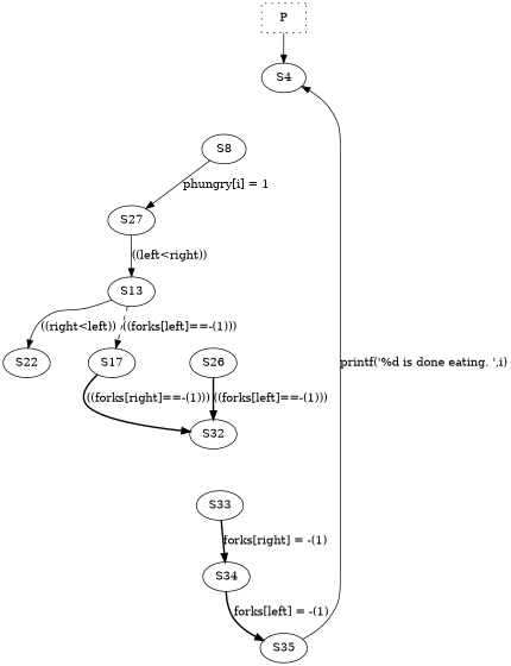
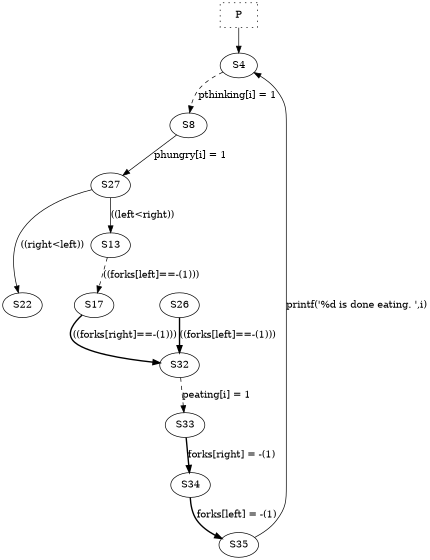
  digraph {
    edge [color=black style=solid]
    n1 [label=P shape=box style=dotted]
    S4
    S8
    S27
    S13
    S22
    S17
    S32
    S26
    S33
    S34
    S35
    n1 -> S4 [color="" style=""]
+   S4 -> S8 [label="pthinking[i] = 1" style=dashed]
    S8 -> S27 [label="phungry[i] = 1"]
    S27 -> S13 [label="((left<right))"]
-   S13 -> S22 [label="((right<left))"]
+   S27 -> S22 [label="((right<left))"]
    S13 -> S17 [label="((forks[left]==-(1)))" style=dashed]
    S17 -> S32 [label="((forks[right]==-(1)))" style=bold]
+   S32 -> S33 [label="peating[i] = 1" style=dashed]
    S26 -> S32 [label="((forks[left]==-(1)))" style=bold]
    S33 -> S34 [label="forks[right] = -(1)" style=bold]
    S34 -> S35 [label="forks[left] = -(1)" style=bold]
    S35 -> S4 [label="printf('%d is done eating. ',i)"]
  }
